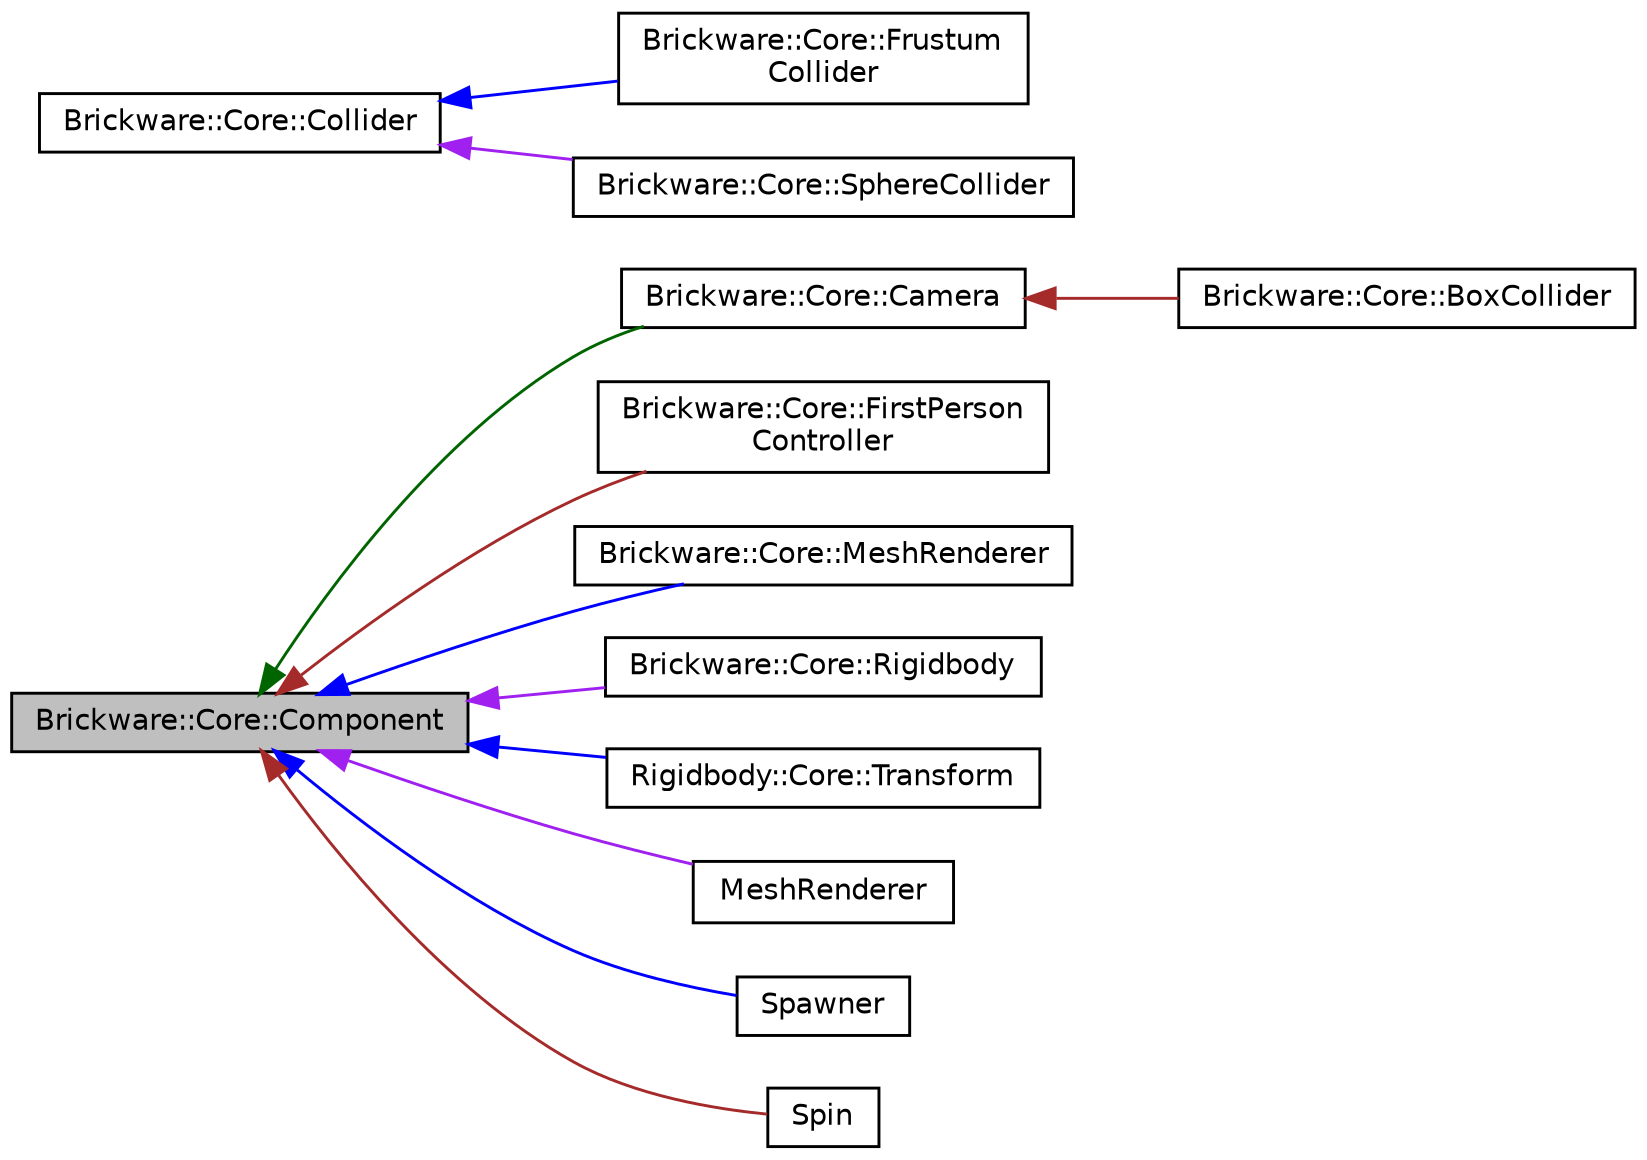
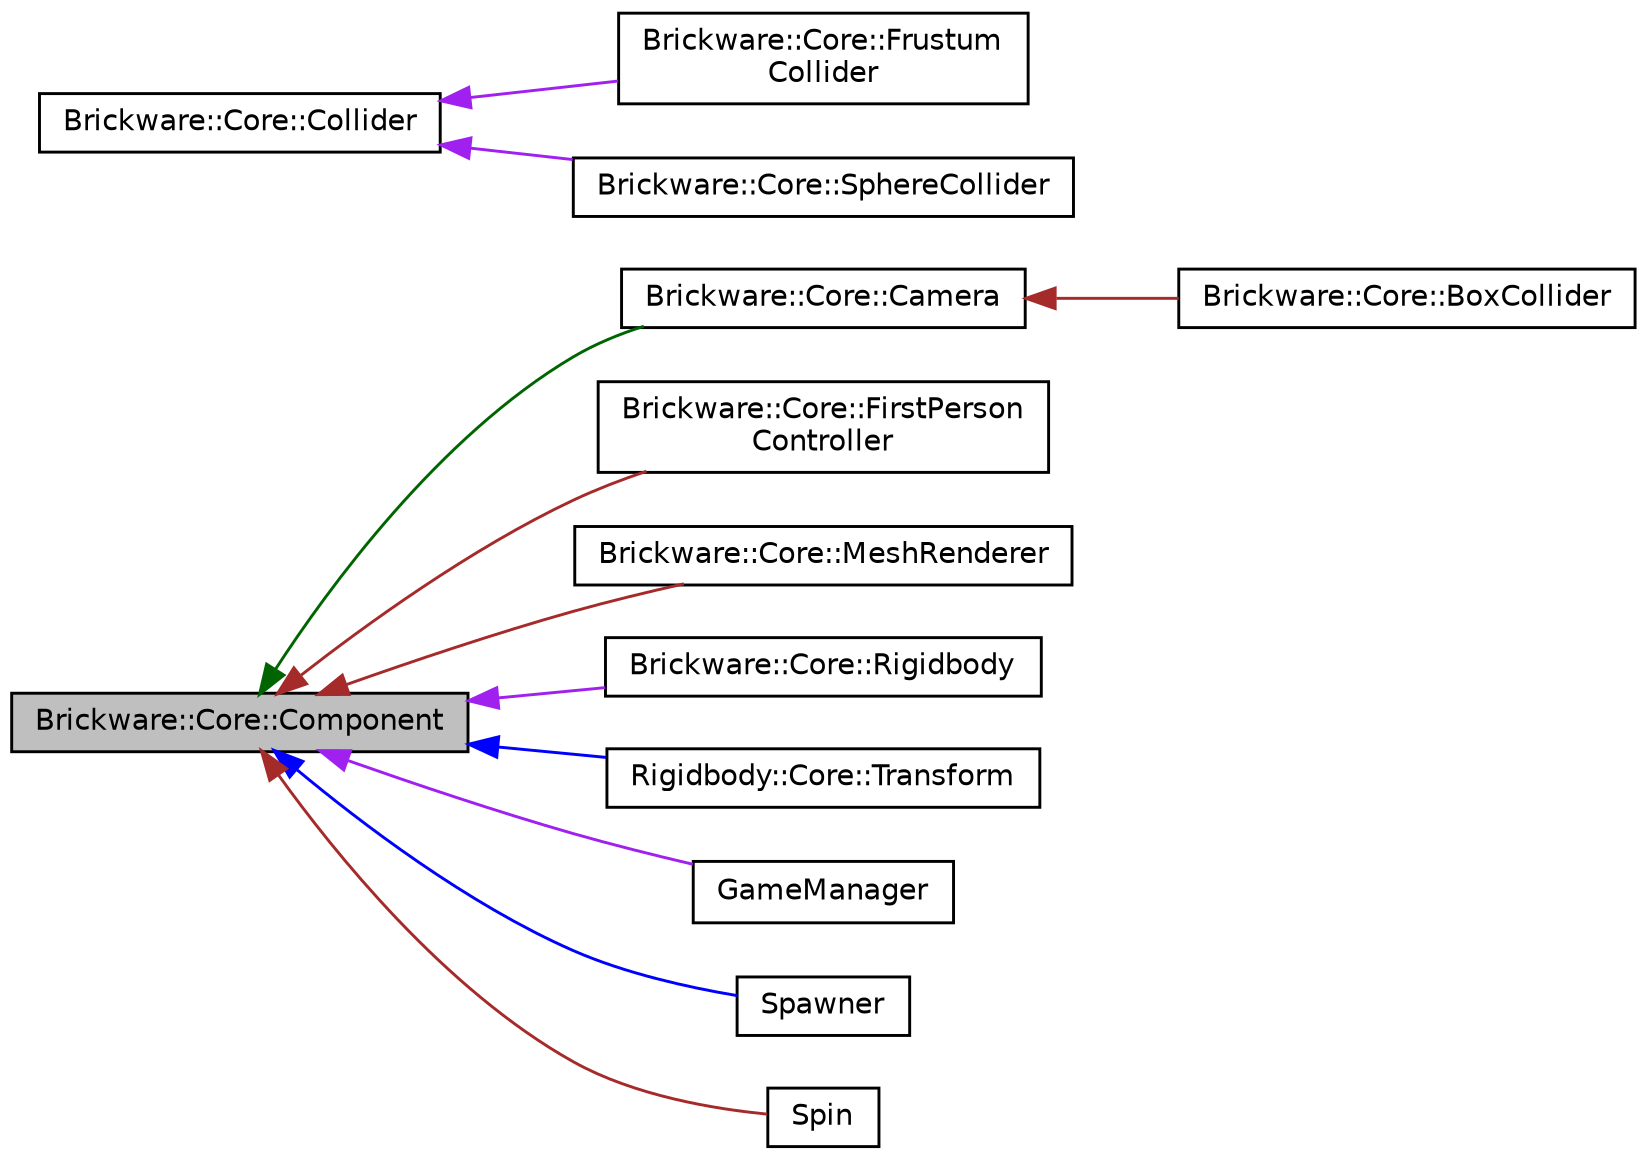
  digraph {
    rankdir=LR
    node [color=black fillcolor=white fontname=Helvetica fontsize=10 shape=record style=filled]
    edge [color=purple dir=back fontname=Helvetica fontsize=10 labelfontname=Helvetica labelfontsize=10 style=solid]
    n1 [fillcolor=grey75 fontcolor=black height=0.2 label="Brickware::Core::Component" width=0.4]
    n2 [height=0.2 label="Brickware::Core::Camera" width=0.4]
    n3 [height=0.2 label="Brickware::Core::FirstPerson\lController" width=0.4]
    n4 [height=0.2 label="Brickware::Core::MeshRenderer" width=0.4]
    n5 [height=0.2 label="Brickware::Core::Rigidbody" width=0.4]
    n6 [height=0.2 label="Rigidbody::Core::Transform" width=0.4]
-   n7 [height=0.2 label=MeshRenderer width=0.4]
+   n7 [height=0.2 label=GameManager width=0.4]
    n8 [height=0.2 label=Spawner width=0.4]
    n9 [height=0.2 label=Spin width=0.4]
    n10 [height=0.2 label="Brickware::Core::BoxCollider" width=0.4]
    n11 [height=0.2 label="Brickware::Core::Collider" width=0.4]
    n12 [height=0.2 label="Brickware::Core::Frustum\lCollider" width=0.4]
    n13 [height=0.2 label="Brickware::Core::SphereCollider" width=0.4]
    n1 -> n2 [color=darkgreen]
    n1 -> n3 [color=brown]
-   n1 -> n4 [color=blue]
+   n1 -> n4 [color=brown]
    n1 -> n5
    n1 -> n6 [color=blue]
    n1 -> n7
    n1 -> n8 [color=blue]
    n1 -> n9 [color=brown]
    n2 -> n10 [color=brown]
-   n11 -> n12 [color=blue]
+   n11 -> n12
    n11 -> n13
  }
